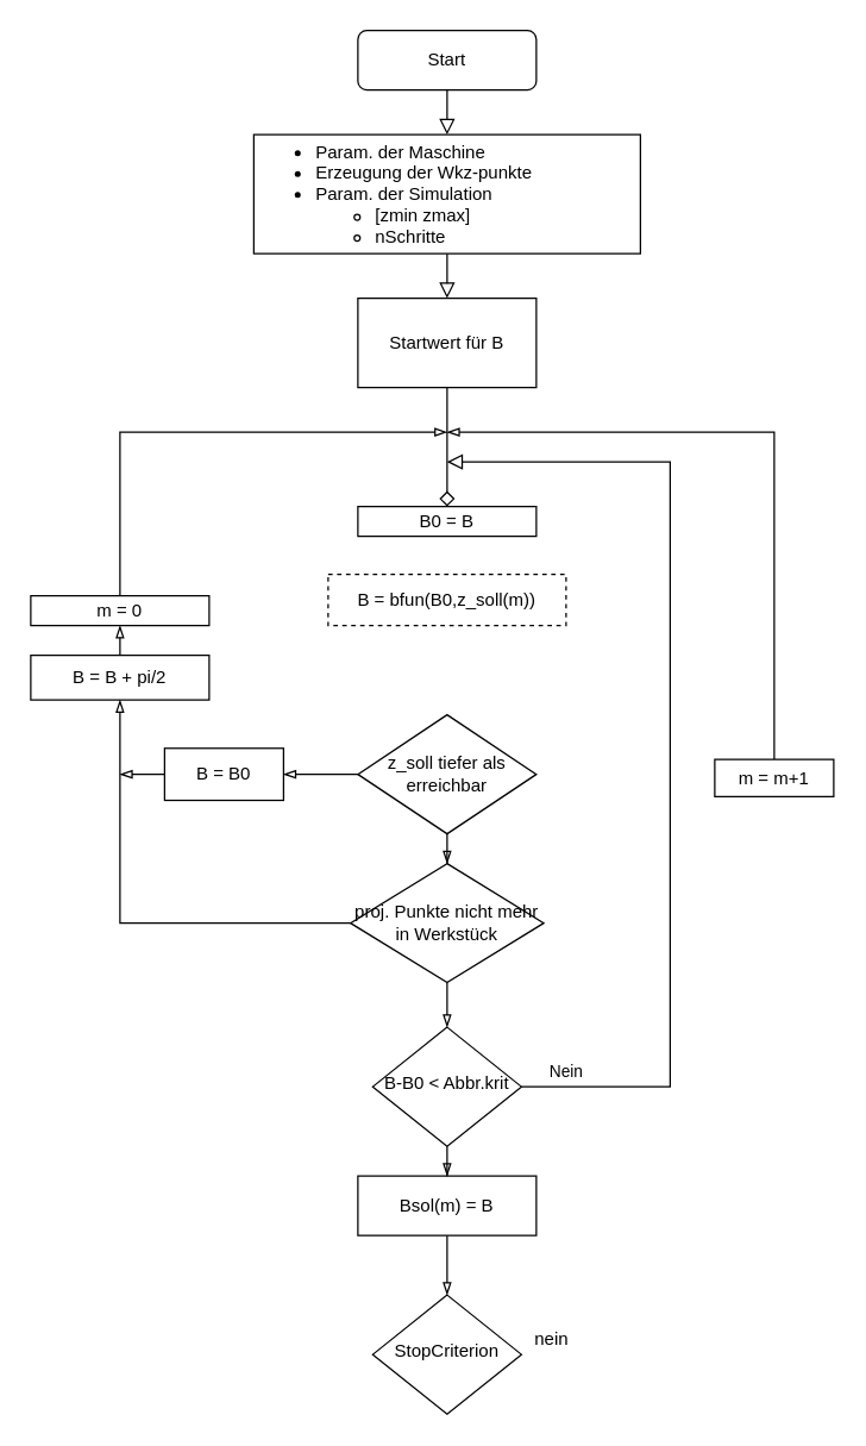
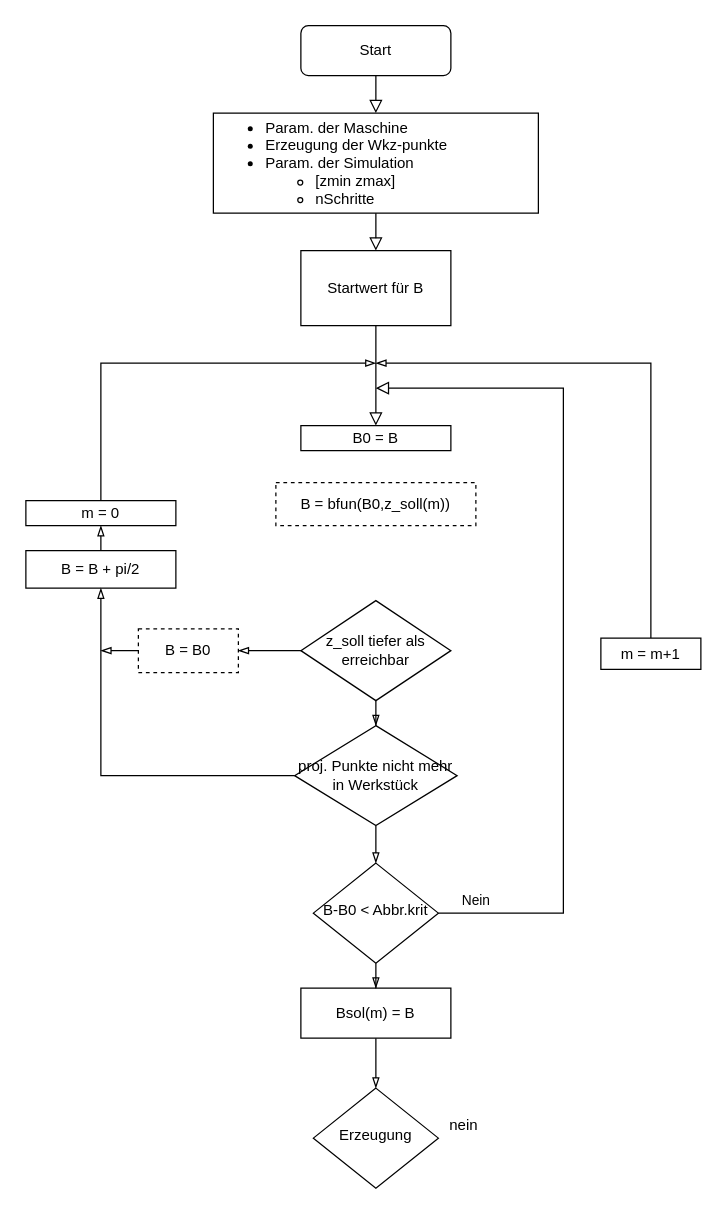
  <mxCell id="0" />
  <mxCell id="1" parent="0" />
- <mxCell id="2" value="" style="rounded=0;html=1;jettySize=auto;orthogonalLoop=1;fontSize=11;endArrow=diamond;endFill=0;endSize=8;strokeWidth=1;shadow=0;labelBackgroundColor=none;edgeStyle=orthogonalEdgeStyle;entryX=0.5;entryY=0;entryDx=0;entryDy=0;" parent="1" source="13" target="8" edge="1"><mxGeometry relative="1" as="geometry"><mxPoint x="300" y="320" as="targetPoint" /></mxGeometry></mxCell>
+ <mxCell id="2" value="" style="rounded=0;html=1;jettySize=auto;orthogonalLoop=1;fontSize=11;endArrow=block;endFill=0;endSize=8;strokeWidth=1;shadow=0;labelBackgroundColor=none;edgeStyle=orthogonalEdgeStyle;entryX=0.5;entryY=0;entryDx=0;entryDy=0;" parent="1" source="13" target="8" edge="1"><mxGeometry relative="1" as="geometry"><mxPoint x="300" y="320" as="targetPoint" /></mxGeometry></mxCell>
  <mxCell id="3" value="Start" style="rounded=1;whiteSpace=wrap;html=1;fontSize=12;glass=0;strokeWidth=1;shadow=0;" parent="1" vertex="1"><mxGeometry x="240" y="20" width="120" height="40" as="geometry" /></mxCell>
  <mxCell id="4" value="Nein" style="edgeStyle=orthogonalEdgeStyle;rounded=0;html=1;jettySize=auto;orthogonalLoop=1;fontSize=11;endArrow=block;endFill=0;endSize=8;strokeWidth=1;shadow=0;labelBackgroundColor=none;" parent="1" source="5" edge="1"><mxGeometry x="-0.909" y="10" relative="1" as="geometry"><mxPoint as="offset" /><mxPoint x="300" y="310" as="targetPoint" /><Array as="points"><mxPoint x="450" y="730" /><mxPoint x="450" y="310" /></Array></mxGeometry></mxCell>
  <mxCell id="5" value="B-B0 &amp;lt; Abbr.krit" style="rhombus;whiteSpace=wrap;html=1;shadow=0;fontFamily=Helvetica;fontSize=12;align=center;strokeWidth=1;spacing=6;spacingTop=-4;" parent="1" vertex="1"><mxGeometry x="250" y="690" width="100" height="80" as="geometry" /></mxCell>
  <mxCell id="6" value="&lt;ul&gt;&lt;li&gt;Param. der Maschine&lt;/li&gt;&lt;li&gt;Erzeugung der Wkz-punkte&lt;/li&gt;&lt;li&gt;Param. der Simulation&lt;/li&gt;&lt;ul&gt;&lt;li&gt;[zmin zmax]&lt;/li&gt;&lt;li&gt;nSchritte&lt;/li&gt;&lt;/ul&gt;&lt;/ul&gt;" style="rounded=0;whiteSpace=wrap;html=1;align=left;" vertex="1" parent="1"><mxGeometry x="170" y="90" width="260" height="80" as="geometry" /></mxCell>
  <mxCell id="7" value="" style="rounded=0;html=1;jettySize=auto;orthogonalLoop=1;fontSize=11;endArrow=block;endFill=0;endSize=8;strokeWidth=1;shadow=0;labelBackgroundColor=none;edgeStyle=orthogonalEdgeStyle;" edge="1" parent="1" source="3" target="6"><mxGeometry relative="1" as="geometry"><mxPoint x="230" y="70" as="sourcePoint" /><mxPoint x="230" y="230" as="targetPoint" /></mxGeometry></mxCell>
  <mxCell id="8" value="B0 = B" style="rounded=0;whiteSpace=wrap;html=1;" vertex="1" parent="1"><mxGeometry x="240" y="340" width="120" height="20" as="geometry" /></mxCell>
  <mxCell id="9" style="edgeStyle=orthogonalEdgeStyle;rounded=0;orthogonalLoop=1;jettySize=auto;html=1;entryX=0.5;entryY=0;entryDx=0;entryDy=0;endArrow=blockThin;endFill=0;" edge="1" parent="1" source="29" target="5"><mxGeometry relative="1" as="geometry" /></mxCell>
  <mxCell id="10" value="B = bfun(B0,z_soll(m))" style="rounded=0;whiteSpace=wrap;html=1;dashed=1;" vertex="1" parent="1"><mxGeometry x="220" y="385.5" width="160" height="34.5" as="geometry" /></mxCell>
  <mxCell id="11" style="edgeStyle=orthogonalEdgeStyle;rounded=0;orthogonalLoop=1;jettySize=auto;html=1;endArrow=blockThin;endFill=0;" edge="1" parent="1" source="12"><mxGeometry relative="1" as="geometry"><mxPoint x="300" y="290" as="targetPoint" /><Array as="points"><mxPoint x="520" y="290" /></Array></mxGeometry></mxCell>
  <mxCell id="12" value="m = m+1" style="rounded=0;whiteSpace=wrap;html=1;" vertex="1" parent="1"><mxGeometry x="480" y="510" width="80" height="25" as="geometry" /></mxCell>
  <mxCell id="13" value="Startwert für B&lt;br&gt;" style="rounded=0;whiteSpace=wrap;html=1;" vertex="1" parent="1"><mxGeometry x="240" y="200" width="120" height="60" as="geometry" /></mxCell>
  <mxCell id="14" value="" style="rounded=0;html=1;jettySize=auto;orthogonalLoop=1;fontSize=11;endArrow=block;endFill=0;endSize=8;strokeWidth=1;shadow=0;labelBackgroundColor=none;edgeStyle=orthogonalEdgeStyle;" edge="1" parent="1" source="6" target="13"><mxGeometry relative="1" as="geometry"><mxPoint x="300" y="170" as="sourcePoint" /><mxPoint x="300" y="320" as="targetPoint" /></mxGeometry></mxCell>
  <mxCell id="15" style="edgeStyle=orthogonalEdgeStyle;rounded=0;orthogonalLoop=1;jettySize=auto;html=1;exitX=0;exitY=0.5;exitDx=0;exitDy=0;entryX=1;entryY=0.5;entryDx=0;entryDy=0;endArrow=blockThin;endFill=0;" edge="1" parent="1" source="16" target="20"><mxGeometry relative="1" as="geometry" /></mxCell>
  <mxCell id="16" value="z_soll tiefer als erreichbar" style="rhombus;whiteSpace=wrap;html=1;" vertex="1" parent="1"><mxGeometry x="240" y="480" width="120" height="80" as="geometry" /></mxCell>
  <mxCell id="17" style="edgeStyle=orthogonalEdgeStyle;rounded=0;orthogonalLoop=1;jettySize=auto;html=1;exitX=0.5;exitY=0;exitDx=0;exitDy=0;entryX=0.5;entryY=1;entryDx=0;entryDy=0;endArrow=blockThin;endFill=0;" edge="1" parent="1" source="18" target="22"><mxGeometry relative="1" as="geometry" /></mxCell>
  <mxCell id="18" value="B = B + pi/2" style="rounded=0;whiteSpace=wrap;html=1;" vertex="1" parent="1"><mxGeometry x="20" y="440" width="120" height="30" as="geometry" /></mxCell>
  <mxCell id="19" style="edgeStyle=orthogonalEdgeStyle;rounded=0;orthogonalLoop=1;jettySize=auto;html=1;exitX=0;exitY=0.5;exitDx=0;exitDy=0;endArrow=blockThin;endFill=0;" edge="1" parent="1" source="20"><mxGeometry relative="1" as="geometry"><mxPoint x="80" y="519.828" as="targetPoint" /></mxGeometry></mxCell>
- <mxCell id="20" value="B = B0" style="rounded=0;whiteSpace=wrap;html=1;" vertex="1" parent="1"><mxGeometry x="110" y="502.5" width="80" height="35" as="geometry" /></mxCell>
+ <mxCell id="20" value="B = B0" style="rounded=0;whiteSpace=wrap;html=1;dashed=1;" vertex="1" parent="1"><mxGeometry x="110" y="502.5" width="80" height="35" as="geometry" /></mxCell>
  <mxCell id="21" style="edgeStyle=orthogonalEdgeStyle;rounded=0;orthogonalLoop=1;jettySize=auto;html=1;exitX=0.5;exitY=0;exitDx=0;exitDy=0;endArrow=blockThin;endFill=0;" edge="1" parent="1" source="22"><mxGeometry relative="1" as="geometry"><mxPoint x="300" y="290" as="targetPoint" /><Array as="points"><mxPoint x="80" y="290" /></Array></mxGeometry></mxCell>
  <mxCell id="22" value="m = 0" style="rounded=0;whiteSpace=wrap;html=1;" vertex="1" parent="1"><mxGeometry x="20" y="400" width="120" height="20" as="geometry" /></mxCell>
  <mxCell id="23" style="edgeStyle=orthogonalEdgeStyle;rounded=0;orthogonalLoop=1;jettySize=auto;html=1;exitX=0.5;exitY=1;exitDx=0;exitDy=0;entryX=0.5;entryY=0;entryDx=0;entryDy=0;endArrow=blockThin;endFill=0;" edge="1" parent="1" source="24" target="26"><mxGeometry relative="1" as="geometry" /></mxCell>
  <mxCell id="24" value="Bsol(m) = B" style="rounded=0;whiteSpace=wrap;html=1;" vertex="1" parent="1"><mxGeometry x="240" y="790" width="120" height="40" as="geometry" /></mxCell>
  <mxCell id="25" style="edgeStyle=orthogonalEdgeStyle;rounded=0;orthogonalLoop=1;jettySize=auto;html=1;endArrow=blockThin;endFill=0;" edge="1" parent="1" source="5" target="24"><mxGeometry relative="1" as="geometry"><mxPoint x="300" y="770" as="sourcePoint" /><mxPoint x="340" y="830" as="targetPoint" /><Array as="points" /></mxGeometry></mxCell>
- <mxCell id="26" value="StopCriterion" style="rhombus;whiteSpace=wrap;html=1;shadow=0;fontFamily=Helvetica;fontSize=12;align=center;strokeWidth=1;spacing=6;spacingTop=-4;" vertex="1" parent="1"><mxGeometry x="250" y="870" width="100" height="80" as="geometry" /></mxCell>
+ <mxCell id="26" value="Erzeugung" style="rhombus;whiteSpace=wrap;html=1;shadow=0;fontFamily=Helvetica;fontSize=12;align=center;strokeWidth=1;spacing=6;spacingTop=-4;" vertex="1" parent="1"><mxGeometry x="250" y="870" width="100" height="80" as="geometry" /></mxCell>
  <mxCell id="27" value="nein" style="text;html=1;align=center;verticalAlign=middle;resizable=0;points=[];autosize=1;" vertex="1" parent="1"><mxGeometry x="350" y="890" width="40" height="20" as="geometry" /></mxCell>
  <mxCell id="28" style="edgeStyle=orthogonalEdgeStyle;rounded=0;orthogonalLoop=1;jettySize=auto;html=1;entryX=0.5;entryY=1;entryDx=0;entryDy=0;endArrow=blockThin;endFill=0;" edge="1" parent="1" source="29" target="18"><mxGeometry relative="1" as="geometry" /></mxCell>
  <mxCell id="29" value="proj. Punkte nicht mehr in Werkstück" style="rhombus;whiteSpace=wrap;html=1;" vertex="1" parent="1"><mxGeometry x="235" y="580" width="130" height="80" as="geometry" /></mxCell>
  <mxCell id="30" style="edgeStyle=orthogonalEdgeStyle;rounded=0;orthogonalLoop=1;jettySize=auto;html=1;entryX=0.5;entryY=0;entryDx=0;entryDy=0;endArrow=blockThin;endFill=0;" edge="1" parent="1" source="16" target="29"><mxGeometry relative="1" as="geometry"><mxPoint x="300" y="560" as="sourcePoint" /><mxPoint x="300" y="680" as="targetPoint" /></mxGeometry></mxCell>
